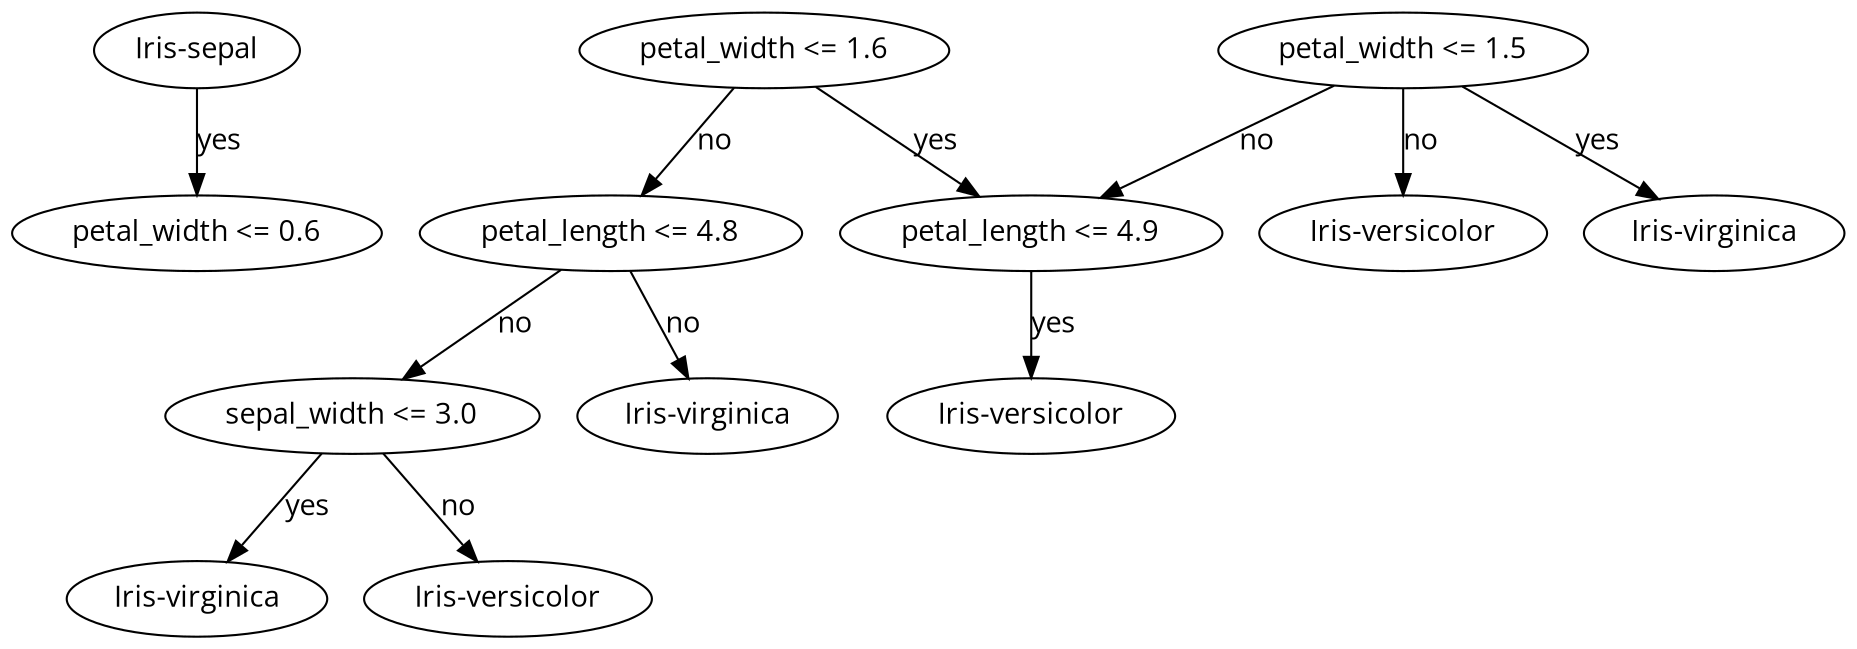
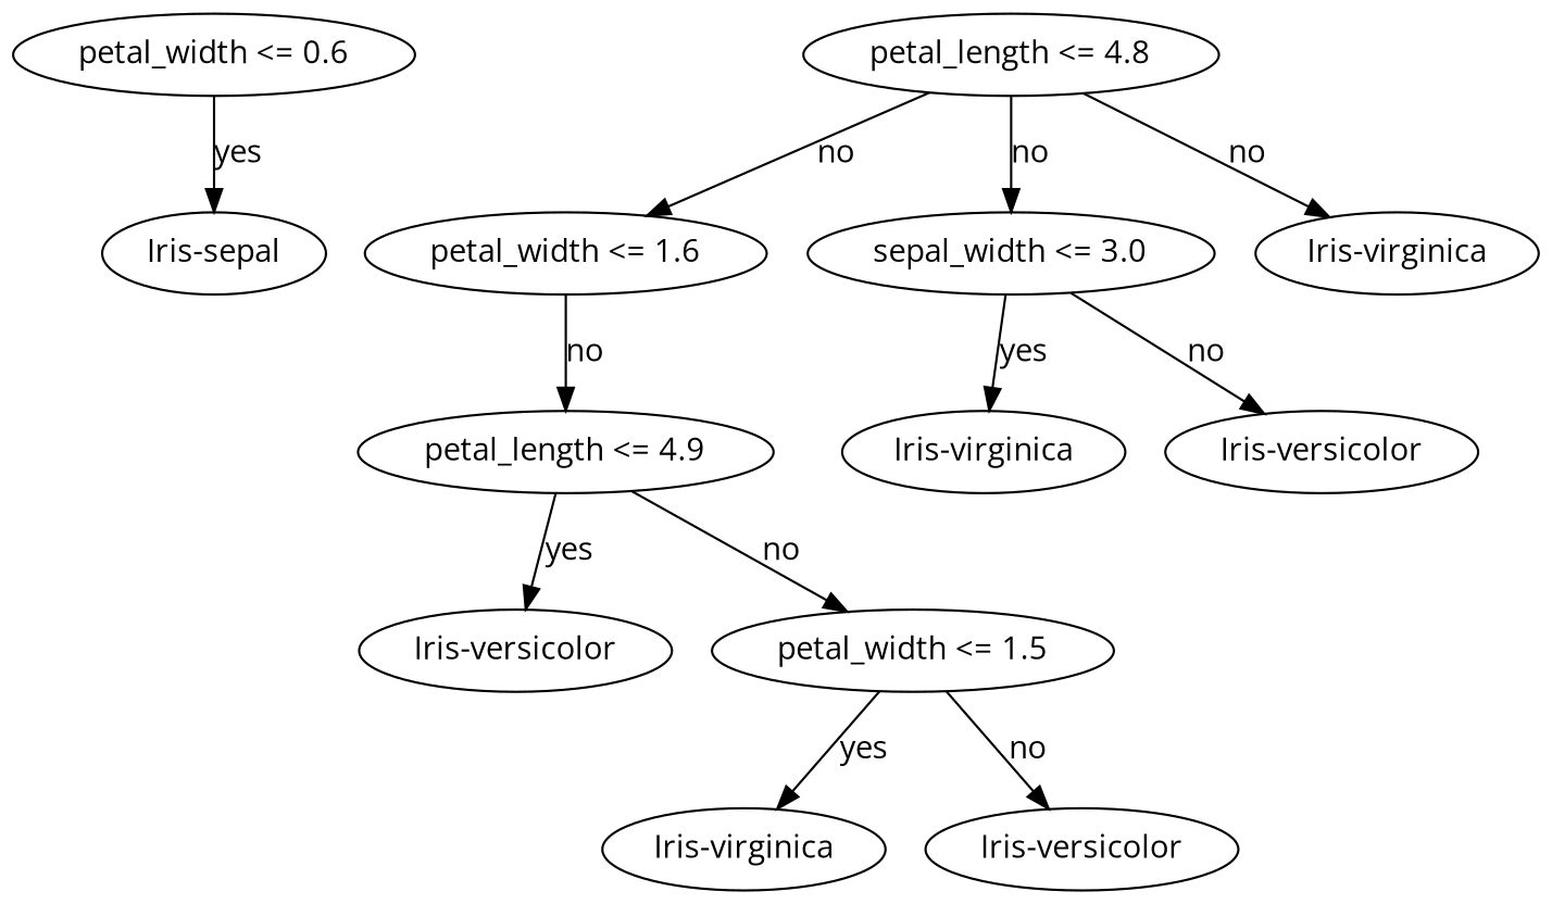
  digraph {
    fontname="Open Sans"
    node [fontname="Open Sans"]
    edge [fontname="Open Sans"]
    n1 [label="petal_width <= 0.6"]
    n2 [label="Iris-sepal"]
    n3 [label="petal_width <= 1.6"]
    n4 [label="petal_length <= 4.9"]
    n5 [label="petal_length <= 4.8"]
    n6 [label="Iris-versicolor"]
    n7 [label="petal_width <= 1.5"]
    n8 [label="sepal_width <= 3.0"]
    n9 [label="Iris-virginica"]
    n10 [label="Iris-virginica"]
    n11 [label="Iris-versicolor"]
    n12 [label="Iris-virginica"]
    n13 [label="Iris-versicolor"]
-   n2 -> n1 [label=yes]
-   n3 -> n4 [label=yes]
-   n3 -> n5 [label=no]
+   n1 -> n2 [label=yes]
+   n3 -> n4 [label=no]
+   n5 -> n3 [label=no]
    n4 -> n6 [label=yes]
-   n7 -> n4 [label=no]
+   n4 -> n7 [label=no]
    n5 -> n8 [label=no]
    n5 -> n9 [label=no]
    n7 -> n10 [label=yes]
    n7 -> n11 [label=no]
    n8 -> n12 [label=yes]
    n8 -> n13 [label=no]
  }
